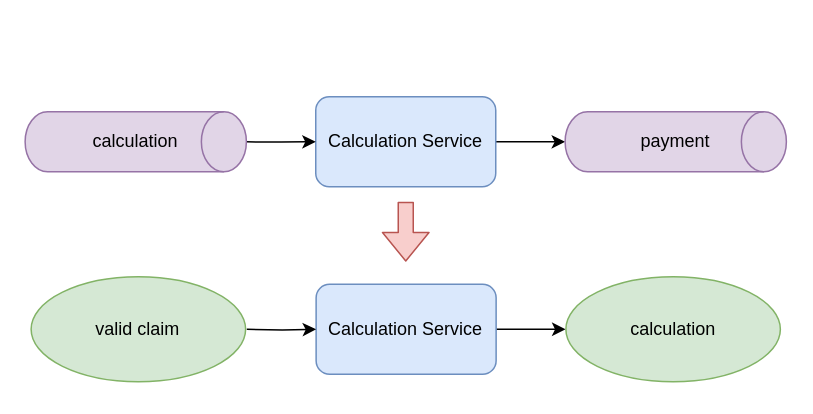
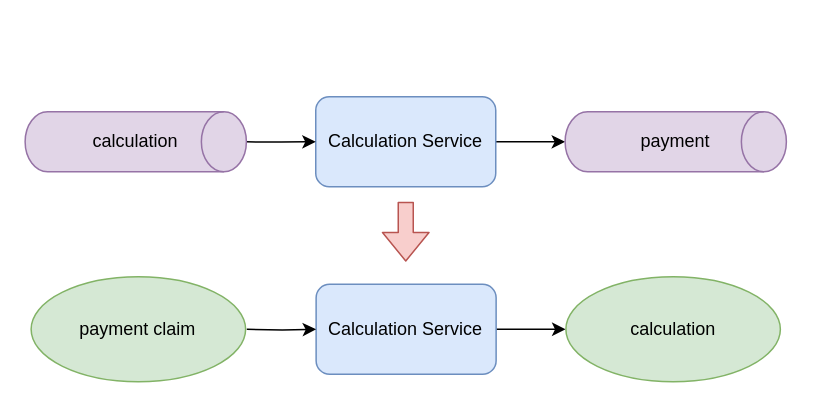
  <mxCell id="0" />
  <mxCell id="1" parent="0" />
  <mxCell id="2" value="" style="edgeStyle=orthogonalEdgeStyle;rounded=0;orthogonalLoop=1;jettySize=auto;html=1;" edge="1" parent="1" source="3" target="6"><mxGeometry relative="1" as="geometry" /></mxCell>
  <mxCell id="3" value="Calculation Service" style="rounded=1;whiteSpace=wrap;html=1;fillColor=#dae8fc;strokeColor=#6c8ebf;" vertex="1" parent="1"><mxGeometry x="210" y="64" width="120" height="60" as="geometry" /></mxCell>
  <mxCell id="4" style="edgeStyle=orthogonalEdgeStyle;rounded=0;orthogonalLoop=1;jettySize=auto;html=1;entryX=0;entryY=0.5;entryDx=0;entryDy=0;" edge="1" parent="1" source="5" target="3"><mxGeometry relative="1" as="geometry" /></mxCell>
  <mxCell id="5" value="calculation" style="shape=cylinder2;whiteSpace=wrap;html=1;boundedLbl=1;backgroundOutline=1;size=15;rotation=90;direction=east;horizontal=0;fillColor=#e1d5e7;strokeColor=#9673a6;" vertex="1" parent="1"><mxGeometry x="70" y="20.25" width="40" height="147.5" as="geometry" /></mxCell>
  <mxCell id="6" value="payment" style="shape=cylinder2;whiteSpace=wrap;html=1;boundedLbl=1;backgroundOutline=1;size=15;rotation=90;direction=east;horizontal=0;fillColor=#e1d5e7;strokeColor=#9673a6;" vertex="1" parent="1"><mxGeometry x="430" y="20.25" width="40" height="147.5" as="geometry" /></mxCell>
  <mxCell id="7" value="" style="edgeStyle=orthogonalEdgeStyle;rounded=0;orthogonalLoop=1;jettySize=auto;html=1;" edge="1" parent="1" source="8"><mxGeometry relative="1" as="geometry"><mxPoint x="376.5" y="219.038" as="targetPoint" /></mxGeometry></mxCell>
  <mxCell id="8" value="Calculation Service" style="rounded=1;whiteSpace=wrap;html=1;fillColor=#dae8fc;strokeColor=#6c8ebf;" vertex="1" parent="1"><mxGeometry x="210.25" y="189" width="120" height="60" as="geometry" /></mxCell>
  <mxCell id="9" style="edgeStyle=orthogonalEdgeStyle;rounded=0;orthogonalLoop=1;jettySize=auto;html=1;entryX=0;entryY=0.5;entryDx=0;entryDy=0;" edge="1" parent="1" target="8"><mxGeometry relative="1" as="geometry"><mxPoint x="164" y="219.038" as="sourcePoint" /></mxGeometry></mxCell>
- <mxCell id="10" value="valid claim" style="ellipse;whiteSpace=wrap;html=1;fillColor=#d5e8d4;strokeColor=#82b366;" vertex="1" parent="1"><mxGeometry x="20.25" y="184" width="143" height="70" as="geometry" /></mxCell>
+ <mxCell id="10" value="payment claim" style="ellipse;whiteSpace=wrap;html=1;fillColor=#d5e8d4;strokeColor=#82b366;" vertex="1" parent="1"><mxGeometry x="20.25" y="184" width="143" height="70" as="geometry" /></mxCell>
  <mxCell id="11" value="calculation" style="ellipse;whiteSpace=wrap;html=1;fillColor=#d5e8d4;strokeColor=#82b366;" vertex="1" parent="1"><mxGeometry x="376.75" y="184" width="143" height="70" as="geometry" /></mxCell>
  <mxCell id="12" value="" style="shape=flexArrow;endArrow=classic;html=1;fillColor=#f8cecc;strokeColor=#b85450;" edge="1" parent="1"><mxGeometry width="50" height="50" relative="1" as="geometry"><mxPoint x="270" y="134" as="sourcePoint" /><mxPoint x="270" y="174" as="targetPoint" /></mxGeometry></mxCell>
